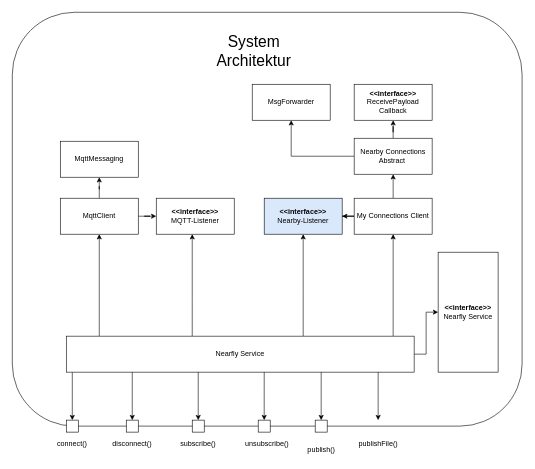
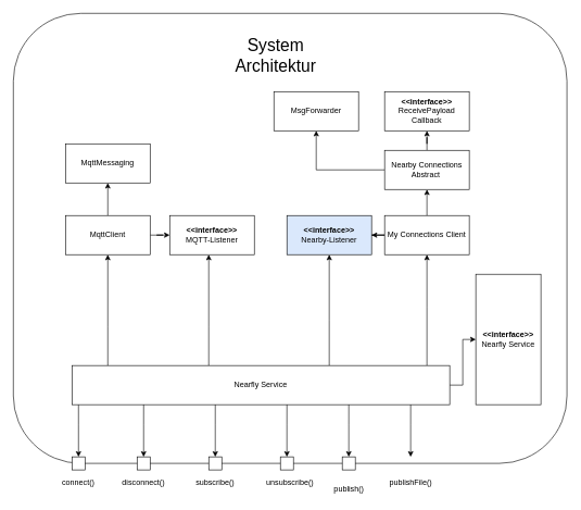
  <mxCell id="0" />
  <mxCell id="1" parent="0" />
  <mxCell id="2" value="" style="rounded=1;whiteSpace=wrap;html=1;" parent="1" vertex="1"><mxGeometry x="20" y="20" width="850" height="690" as="geometry" /></mxCell>
  <mxCell id="3" style="edgeStyle=orthogonalEdgeStyle;rounded=0;orthogonalLoop=1;jettySize=auto;html=1;entryX=0.5;entryY=0;entryDx=0;entryDy=0;" parent="1" target="16" edge="1"><mxGeometry relative="1" as="geometry"><mxPoint x="120" y="620" as="sourcePoint" /><mxPoint x="120" y="670" as="targetPoint" /><Array as="points"><mxPoint x="120" y="650" /><mxPoint x="120" y="650" /></Array></mxGeometry></mxCell>
  <mxCell id="4" style="edgeStyle=orthogonalEdgeStyle;rounded=0;orthogonalLoop=1;jettySize=auto;html=1;" parent="1" source="9" target="13" edge="1"><mxGeometry relative="1" as="geometry"><Array as="points"><mxPoint x="165" y="500" /><mxPoint x="165" y="500" /></Array></mxGeometry></mxCell>
  <mxCell id="5" style="edgeStyle=orthogonalEdgeStyle;rounded=0;orthogonalLoop=1;jettySize=auto;html=1;" parent="1" source="9" target="31" edge="1"><mxGeometry relative="1" as="geometry"><Array as="points"><mxPoint x="655" y="470" /><mxPoint x="655" y="470" /></Array></mxGeometry></mxCell>
  <mxCell id="6" style="edgeStyle=orthogonalEdgeStyle;rounded=0;orthogonalLoop=1;jettySize=auto;html=1;" parent="1" source="9" target="15" edge="1"><mxGeometry relative="1" as="geometry"><Array as="points"><mxPoint x="505" y="490" /><mxPoint x="505" y="490" /></Array></mxGeometry></mxCell>
  <mxCell id="7" style="edgeStyle=orthogonalEdgeStyle;rounded=0;orthogonalLoop=1;jettySize=auto;html=1;" parent="1" source="9" target="10" edge="1"><mxGeometry relative="1" as="geometry"><Array as="points"><mxPoint x="320" y="500" /><mxPoint x="320" y="500" /></Array></mxGeometry></mxCell>
  <mxCell id="8" style="edgeStyle=orthogonalEdgeStyle;rounded=0;orthogonalLoop=1;jettySize=auto;html=1;" parent="1" source="9" target="38" edge="1"><mxGeometry relative="1" as="geometry" /></mxCell>
  <mxCell id="9" value="Nearfly Service" style="rounded=0;whiteSpace=wrap;html=1;" parent="1" vertex="1"><mxGeometry x="110" y="560" width="580" height="60" as="geometry" /></mxCell>
  <mxCell id="10" value="&lt;b&gt;&amp;lt;&amp;lt;interface&amp;gt;&amp;gt;&lt;/b&gt;&lt;br&gt;MQTT-Listener" style="rounded=0;whiteSpace=wrap;html=1;" parent="1" vertex="1"><mxGeometry x="260" y="330" width="130" height="60" as="geometry" /></mxCell>
  <mxCell id="11" style="edgeStyle=orthogonalEdgeStyle;rounded=0;orthogonalLoop=1;jettySize=auto;html=1;" parent="1" source="13" target="10" edge="1"><mxGeometry relative="1" as="geometry" /></mxCell>
  <mxCell id="12" style="edgeStyle=orthogonalEdgeStyle;rounded=0;orthogonalLoop=1;jettySize=auto;html=1;entryX=0.5;entryY=1;entryDx=0;entryDy=0;" parent="1" source="13" target="14" edge="1"><mxGeometry relative="1" as="geometry" /></mxCell>
  <mxCell id="13" value="MqttClient" style="rounded=0;whiteSpace=wrap;html=1;" parent="1" vertex="1"><mxGeometry x="100" y="330" width="130" height="60" as="geometry" /></mxCell>
- <mxCell id="14" value="MqttMessaging" style="rounded=0;whiteSpace=wrap;html=1;" parent="1" vertex="1"><mxGeometry x="100" y="235" width="130" height="60" as="geometry" /></mxCell>
+ <mxCell id="14" value="MqttMessaging" style="rounded=0;whiteSpace=wrap;html=1;" parent="1" vertex="1"><mxGeometry x="100" y="220" width="130" height="60" as="geometry" /></mxCell>
  <mxCell id="15" value="&lt;b&gt;&amp;lt;&amp;lt;interface&amp;gt;&amp;gt;&lt;/b&gt;&lt;br&gt;Nearby-Listener" style="rounded=0;whiteSpace=wrap;html=1;fillColor=#dae8fc;" parent="1" vertex="1"><mxGeometry x="440" y="330" width="130" height="60" as="geometry" /></mxCell>
  <mxCell id="16" value="" style="rounded=0;whiteSpace=wrap;html=1;" parent="1" vertex="1"><mxGeometry x="110" y="700" width="20" height="20" as="geometry" /></mxCell>
  <mxCell id="17" style="edgeStyle=orthogonalEdgeStyle;rounded=0;orthogonalLoop=1;jettySize=auto;html=1;entryX=0.5;entryY=0;entryDx=0;entryDy=0;" parent="1" target="18" edge="1"><mxGeometry relative="1" as="geometry"><mxPoint x="220.034" y="620" as="sourcePoint" /><mxPoint x="220" y="670" as="targetPoint" /><Array as="points"><mxPoint x="220" y="650" /><mxPoint x="220" y="650" /></Array></mxGeometry></mxCell>
  <mxCell id="18" value="" style="rounded=0;whiteSpace=wrap;html=1;" parent="1" vertex="1"><mxGeometry x="210" y="700" width="20" height="20" as="geometry" /></mxCell>
  <mxCell id="19" style="edgeStyle=orthogonalEdgeStyle;rounded=0;orthogonalLoop=1;jettySize=auto;html=1;entryX=0.5;entryY=0;entryDx=0;entryDy=0;" parent="1" target="20" edge="1"><mxGeometry relative="1" as="geometry"><mxPoint x="330.034" y="620" as="sourcePoint" /><mxPoint x="330" y="670" as="targetPoint" /><Array as="points"><mxPoint x="330" y="650" /><mxPoint x="330" y="650" /></Array></mxGeometry></mxCell>
  <mxCell id="20" value="" style="rounded=0;whiteSpace=wrap;html=1;" parent="1" vertex="1"><mxGeometry x="320" y="700" width="20" height="20" as="geometry" /></mxCell>
  <mxCell id="21" style="edgeStyle=orthogonalEdgeStyle;rounded=0;orthogonalLoop=1;jettySize=auto;html=1;entryX=0.5;entryY=0;entryDx=0;entryDy=0;" parent="1" target="22" edge="1"><mxGeometry relative="1" as="geometry"><mxPoint x="440.034" y="620" as="sourcePoint" /><mxPoint x="440" y="670" as="targetPoint" /><Array as="points"><mxPoint x="440" y="650" /><mxPoint x="440" y="650" /></Array></mxGeometry></mxCell>
  <mxCell id="22" value="" style="rounded=0;whiteSpace=wrap;html=1;" parent="1" vertex="1"><mxGeometry x="430" y="700" width="20" height="20" as="geometry" /></mxCell>
  <mxCell id="23" style="edgeStyle=orthogonalEdgeStyle;rounded=0;orthogonalLoop=1;jettySize=auto;html=1;entryX=0.5;entryY=0;entryDx=0;entryDy=0;" parent="1" target="24" edge="1"><mxGeometry relative="1" as="geometry"><mxPoint x="535.034" y="620" as="sourcePoint" /><mxPoint x="535" y="670" as="targetPoint" /><Array as="points"><mxPoint x="535" y="650" /><mxPoint x="535" y="650" /></Array></mxGeometry></mxCell>
  <mxCell id="24" value="" style="rounded=0;whiteSpace=wrap;html=1;" parent="1" vertex="1"><mxGeometry x="525" y="700" width="20" height="20" as="geometry" /></mxCell>
  <mxCell id="25" value="connect()" style="text;html=1;strokeColor=none;fillColor=none;align=center;verticalAlign=middle;whiteSpace=wrap;rounded=0;" parent="1" vertex="1"><mxGeometry x="100" y="730" width="40" height="20" as="geometry" /></mxCell>
  <mxCell id="26" value="disconnect()" style="text;html=1;strokeColor=none;fillColor=none;align=center;verticalAlign=middle;whiteSpace=wrap;rounded=0;" parent="1" vertex="1"><mxGeometry x="200" y="730" width="40" height="20" as="geometry" /></mxCell>
  <mxCell id="27" value="subscribe()" style="text;html=1;strokeColor=none;fillColor=none;align=center;verticalAlign=middle;whiteSpace=wrap;rounded=0;" parent="1" vertex="1"><mxGeometry x="310" y="730" width="40" height="20" as="geometry" /></mxCell>
  <mxCell id="28" value="unsubscribe()" style="text;html=1;strokeColor=none;fillColor=none;align=center;verticalAlign=middle;whiteSpace=wrap;rounded=0;" parent="1" vertex="1"><mxGeometry x="425" y="730" width="40" height="20" as="geometry" /></mxCell>
  <mxCell id="29" style="edgeStyle=orthogonalEdgeStyle;rounded=0;orthogonalLoop=1;jettySize=auto;html=1;" parent="1" source="31" target="15" edge="1"><mxGeometry relative="1" as="geometry" /></mxCell>
  <mxCell id="30" style="edgeStyle=orthogonalEdgeStyle;rounded=0;orthogonalLoop=1;jettySize=auto;html=1;" parent="1" source="31" target="34" edge="1"><mxGeometry relative="1" as="geometry" /></mxCell>
  <mxCell id="31" value="My Connections Client" style="rounded=0;whiteSpace=wrap;html=1;" parent="1" vertex="1"><mxGeometry x="590" y="330" width="130" height="60" as="geometry" /></mxCell>
  <mxCell id="32" style="edgeStyle=orthogonalEdgeStyle;rounded=0;orthogonalLoop=1;jettySize=auto;html=1;" parent="1" source="34" target="40" edge="1"><mxGeometry relative="1" as="geometry" /></mxCell>
  <mxCell id="33" style="edgeStyle=orthogonalEdgeStyle;rounded=0;orthogonalLoop=1;jettySize=auto;html=1;" parent="1" source="34" target="39" edge="1"><mxGeometry relative="1" as="geometry" /></mxCell>
  <mxCell id="34" value="Nearby Connections Abstract&amp;nbsp;" style="rounded=0;whiteSpace=wrap;html=1;" parent="1" vertex="1"><mxGeometry x="590" y="230" width="130" height="60" as="geometry" /></mxCell>
  <mxCell id="35" value="publish()" style="text;html=1;align=center;verticalAlign=middle;resizable=0;points=[];autosize=1;" parent="1" vertex="1"><mxGeometry x="505" y="740" width="60" height="20" as="geometry" /></mxCell>
  <mxCell id="36" value="publishFile()" style="text;html=1;align=center;verticalAlign=middle;resizable=0;points=[];autosize=1;" parent="1" vertex="1"><mxGeometry x="590" y="730" width="80" height="20" as="geometry" /></mxCell>
  <mxCell id="37" style="edgeStyle=orthogonalEdgeStyle;rounded=0;orthogonalLoop=1;jettySize=auto;html=1;entryX=0.5;entryY=0;entryDx=0;entryDy=0;" parent="1" edge="1"><mxGeometry relative="1" as="geometry"><mxPoint x="630.034" y="620" as="sourcePoint" /><mxPoint x="630" y="700" as="targetPoint" /><Array as="points"><mxPoint x="630" y="650" /><mxPoint x="630" y="650" /></Array></mxGeometry></mxCell>
  <mxCell id="38" value="&lt;b&gt;&amp;lt;&amp;lt;interface&amp;gt;&amp;gt;&lt;br&gt;&lt;/b&gt;Nearfly Service" style="rounded=0;whiteSpace=wrap;html=1;" parent="1" vertex="1"><mxGeometry x="730" y="420" width="100" height="200" as="geometry" /></mxCell>
  <mxCell id="39" value="MsgForwarder" style="rounded=0;whiteSpace=wrap;html=1;" parent="1" vertex="1"><mxGeometry x="420" y="140" width="130" height="60" as="geometry" /></mxCell>
  <mxCell id="40" value="&lt;b&gt;&amp;lt;&amp;lt;interface&amp;gt;&amp;gt;&lt;/b&gt;&lt;br&gt;ReceivePayload&lt;br&gt;Callback" style="rounded=0;whiteSpace=wrap;html=1;" parent="1" vertex="1"><mxGeometry x="590" y="140" width="130" height="60" as="geometry" /></mxCell>
  <mxCell id="41" value="&lt;font style=&quot;font-size: 26px&quot;&gt;System Architektur&lt;/font&gt;" style="text;html=1;strokeColor=none;fillColor=none;align=center;verticalAlign=middle;whiteSpace=wrap;rounded=0;" parent="1" vertex="1"><mxGeometry x="330" y="40" width="186" height="90" as="geometry" /></mxCell>
